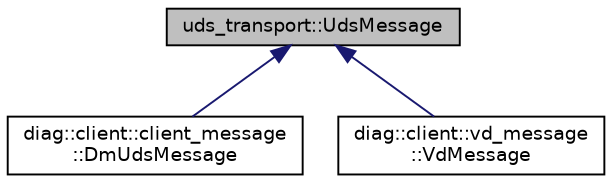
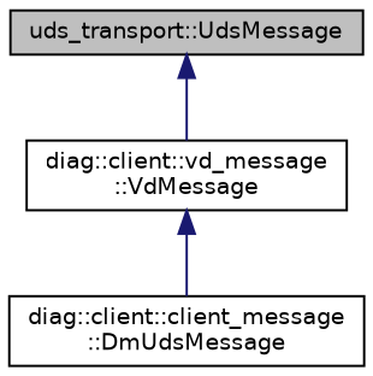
  digraph {
    node [color=black fillcolor=white fontname=Helvetica fontsize=10 shape=record style=filled]
    edge [color=midnightblue dir=back fontname=Helvetica fontsize=10 labelfontname=Helvetica labelfontsize=10 style=solid]
    n1 [fillcolor=grey75 fontcolor=black height=0.2 label="uds_transport::UdsMessage" width=0.4]
    n2 [height=0.2 label="diag::client::client_message\l::DmUdsMessage" width=0.4]
    n3 [height=0.2 label="diag::client::vd_message\l::VdMessage" width=0.4]
-   n1 -> n2
+   n3 -> n2
    n1 -> n3
  }
